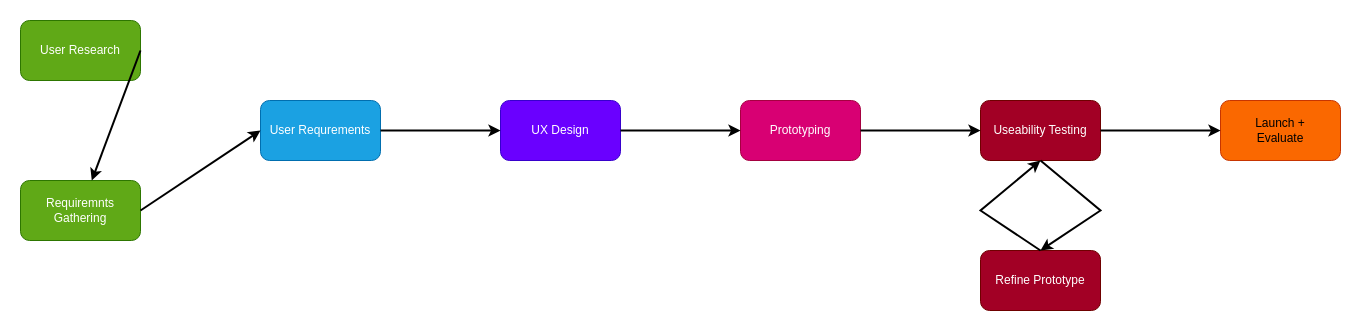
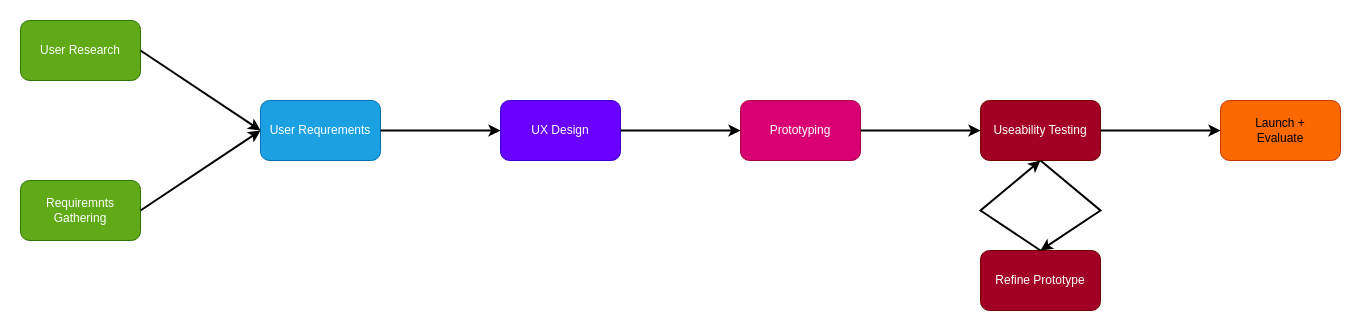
  <mxCell id="0" />
  <mxCell id="1" parent="0" />
  <mxCell id="2" value="User Research" style="rounded=1;whiteSpace=wrap;html=1;fillColor=#60a917;fontColor=#ffffff;strokeColor=#2D7600;" vertex="1" parent="1"><mxGeometry x="20" y="20" width="120" height="60" as="geometry" /></mxCell>
  <mxCell id="3" value="Requiremnts&lt;br&gt;Gathering" style="rounded=1;whiteSpace=wrap;html=1;fillColor=#60a917;fontColor=#ffffff;strokeColor=#2D7600;" vertex="1" parent="1"><mxGeometry x="20" y="180" width="120" height="60" as="geometry" /></mxCell>
  <mxCell id="4" value="User Requrements" style="rounded=1;whiteSpace=wrap;html=1;fillColor=#1ba1e2;fontColor=#ffffff;strokeColor=#006EAF;" vertex="1" parent="1"><mxGeometry x="260" y="100" width="120" height="60" as="geometry" /></mxCell>
  <mxCell id="5" value="" style="endArrow=classic;html=1;rounded=0;entryX=0;entryY=0.5;entryDx=0;entryDy=0;exitX=1;exitY=0.5;exitDx=0;exitDy=0;strokeWidth=2;" edge="1" parent="1" source="3" target="4"><mxGeometry width="50" height="50" relative="1" as="geometry"><mxPoint x="330" y="230" as="sourcePoint" /><mxPoint x="380" y="180" as="targetPoint" /></mxGeometry></mxCell>
- <mxCell id="6" value="" style="endArrow=classic;html=1;rounded=0;exitX=1;exitY=0.5;exitDx=0;exitDy=0;strokeWidth=2;" edge="1" parent="1" source="2" target="3"><mxGeometry width="50" height="50" relative="1" as="geometry"><mxPoint x="330" y="230" as="sourcePoint" /><mxPoint x="380" y="180" as="targetPoint" /></mxGeometry></mxCell>
+ <mxCell id="6" value="" style="endArrow=classic;html=1;rounded=0;entryX=0;entryY=0.5;entryDx=0;entryDy=0;exitX=1;exitY=0.5;exitDx=0;exitDy=0;strokeWidth=2;" edge="1" parent="1" source="2" target="4"><mxGeometry width="50" height="50" relative="1" as="geometry"><mxPoint x="330" y="230" as="sourcePoint" /><mxPoint x="380" y="180" as="targetPoint" /></mxGeometry></mxCell>
  <mxCell id="7" value="UX Design" style="rounded=1;whiteSpace=wrap;html=1;fillColor=#6a00ff;fontColor=#ffffff;strokeColor=#3700CC;" vertex="1" parent="1"><mxGeometry x="500" y="100" width="120" height="60" as="geometry" /></mxCell>
  <mxCell id="8" value="Prototyping" style="rounded=1;whiteSpace=wrap;html=1;fillColor=#d80073;fontColor=#ffffff;strokeColor=#A50040;" vertex="1" parent="1"><mxGeometry x="740" y="100" width="120" height="60" as="geometry" /></mxCell>
  <mxCell id="9" value="Useability Testing" style="rounded=1;whiteSpace=wrap;html=1;fillColor=#a20025;fontColor=#ffffff;strokeColor=#6F0000;" vertex="1" parent="1"><mxGeometry x="980" y="100" width="120" height="60" as="geometry" /></mxCell>
  <mxCell id="10" value="Launch +&lt;br&gt;Evaluate" style="rounded=1;whiteSpace=wrap;html=1;fillColor=#fa6800;fontColor=#000000;strokeColor=#C73500;" vertex="1" parent="1"><mxGeometry x="1220" y="100" width="120" height="60" as="geometry" /></mxCell>
  <mxCell id="11" value="Refine Prototype" style="rounded=1;whiteSpace=wrap;html=1;fillColor=#a20025;fontColor=#ffffff;strokeColor=#6F0000;" vertex="1" parent="1"><mxGeometry x="980" y="250" width="120" height="60" as="geometry" /></mxCell>
  <mxCell id="12" value="" style="endArrow=classic;html=1;rounded=0;entryX=0.5;entryY=1;entryDx=0;entryDy=0;exitX=0.5;exitY=0;exitDx=0;exitDy=0;strokeWidth=2;" edge="1" parent="1" source="11" target="9"><mxGeometry width="50" height="50" relative="1" as="geometry"><mxPoint x="860" y="230" as="sourcePoint" /><mxPoint x="910" y="180" as="targetPoint" /><Array as="points"><mxPoint x="980" y="210" /></Array></mxGeometry></mxCell>
  <mxCell id="13" value="" style="endArrow=classic;html=1;rounded=0;entryX=0.5;entryY=0;entryDx=0;entryDy=0;exitX=0.5;exitY=1;exitDx=0;exitDy=0;strokeWidth=2;" edge="1" parent="1" source="9" target="11"><mxGeometry width="50" height="50" relative="1" as="geometry"><mxPoint x="860" y="230" as="sourcePoint" /><mxPoint x="910" y="180" as="targetPoint" /><Array as="points"><mxPoint x="1100" y="210" /></Array></mxGeometry></mxCell>
  <mxCell id="14" value="" style="endArrow=classic;html=1;rounded=0;entryX=0;entryY=0.5;entryDx=0;entryDy=0;exitX=1;exitY=0.5;exitDx=0;exitDy=0;strokeWidth=2;" edge="1" parent="1" source="9" target="10"><mxGeometry width="50" height="50" relative="1" as="geometry"><mxPoint x="860" y="230" as="sourcePoint" /><mxPoint x="910" y="180" as="targetPoint" /></mxGeometry></mxCell>
  <mxCell id="15" value="" style="endArrow=classic;html=1;rounded=0;entryX=0;entryY=0.5;entryDx=0;entryDy=0;exitX=1;exitY=0.5;exitDx=0;exitDy=0;strokeWidth=2;" edge="1" parent="1" source="8" target="9"><mxGeometry width="50" height="50" relative="1" as="geometry"><mxPoint x="860" y="230" as="sourcePoint" /><mxPoint x="910" y="180" as="targetPoint" /></mxGeometry></mxCell>
  <mxCell id="16" value="" style="endArrow=classic;html=1;rounded=0;entryX=0;entryY=0.5;entryDx=0;entryDy=0;exitX=1;exitY=0.5;exitDx=0;exitDy=0;strokeWidth=2;" edge="1" parent="1" source="7" target="8"><mxGeometry width="50" height="50" relative="1" as="geometry"><mxPoint x="860" y="230" as="sourcePoint" /><mxPoint x="910" y="180" as="targetPoint" /></mxGeometry></mxCell>
  <mxCell id="17" value="" style="endArrow=classic;html=1;rounded=0;entryX=0;entryY=0.5;entryDx=0;entryDy=0;exitX=1;exitY=0.5;exitDx=0;exitDy=0;strokeWidth=2;" edge="1" parent="1" source="4" target="7"><mxGeometry width="50" height="50" relative="1" as="geometry"><mxPoint x="360" y="230" as="sourcePoint" /><mxPoint x="410" y="180" as="targetPoint" /></mxGeometry></mxCell>
